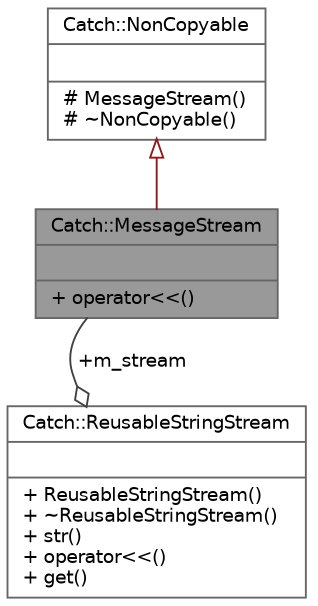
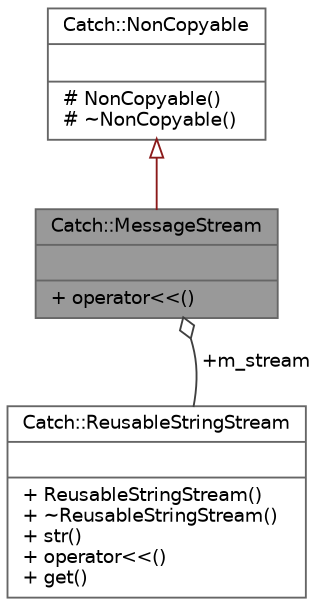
  digraph {
    node [color=gray40 fillcolor=white fontname=Helvetica fontsize=10 shape=record style=filled]
    edge [fontname=Helvetica fontsize=10 labelfontname=Helvetica labelfontsize=10 style=solid]
    n1 [fillcolor=grey60 fontcolor=black height=0.2 label="{Catch::MessageStream\n||+ operator\<\<()\l}" width=0.4]
    n2 [height=0.2 label="{Catch::ReusableStringStream\n||+ ReusableStringStream()\l+ ~ReusableStringStream()\l+ str()\l+ operator\<\<()\l+ get()\l}" width=0.4]
-   n3 [height=0.2 label="{Catch::NonCopyable\n||# MessageStream()\l# ~NonCopyable()\l}" width=0.4]
-   n1 -> n2 [arrowhead=odiamond color=grey25 label=" +m_stream"]
+   n3 [height=0.2 label="{Catch::NonCopyable\n||# NonCopyable()\l# ~NonCopyable()\l}" width=0.4]
+   n2 -> n1 [arrowhead=odiamond color=grey25 label=" +m_stream"]
    n3 -> n1 [arrowtail=onormal color=firebrick4 dir=back]
  }
